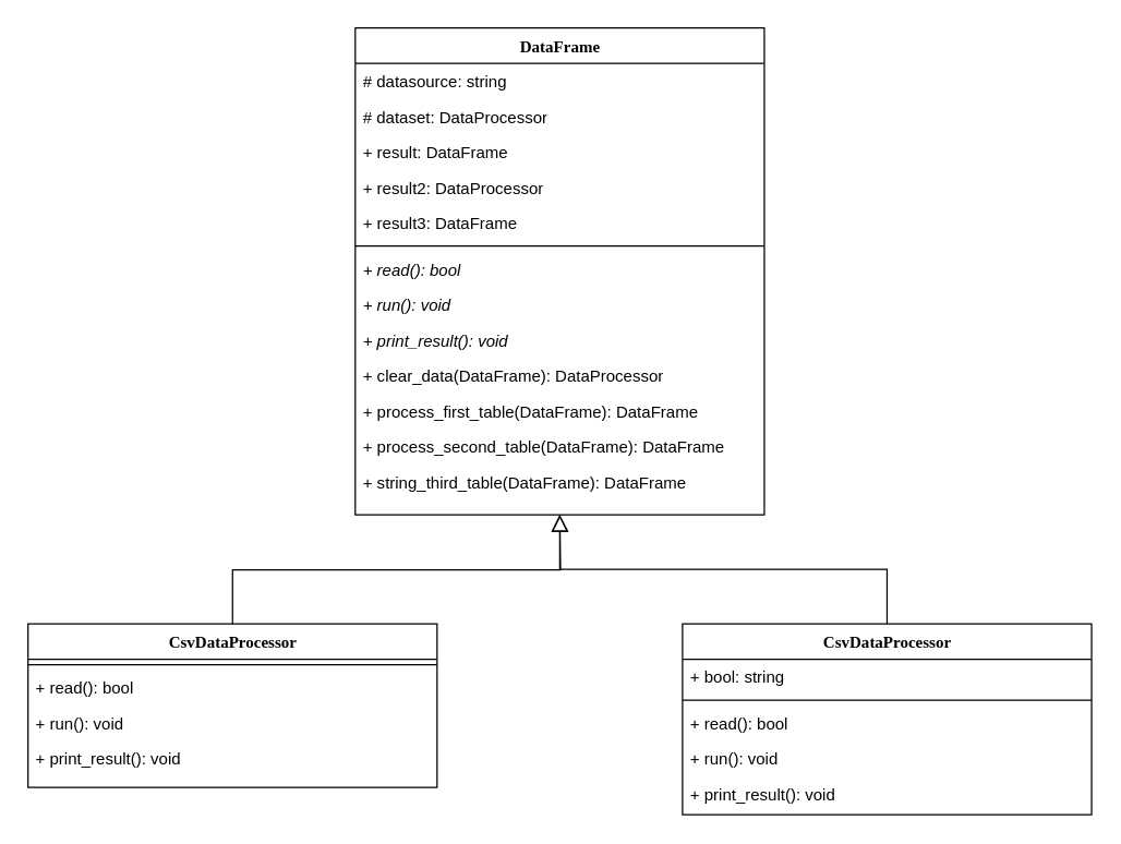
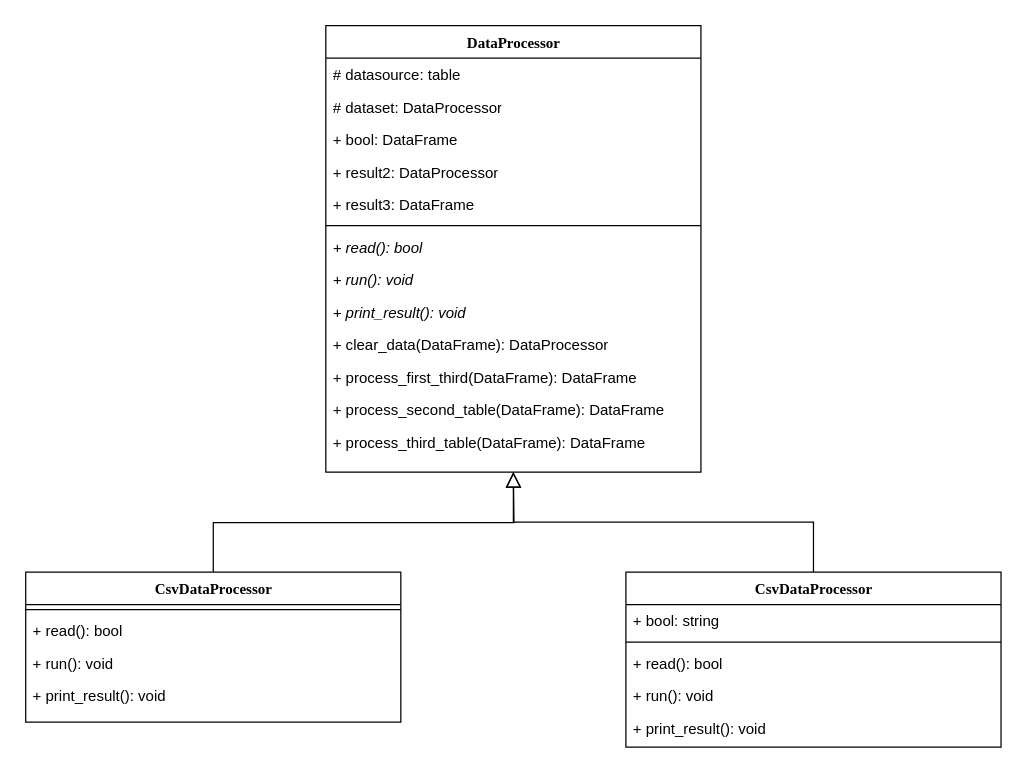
  <mxCell id="0" />
  <mxCell id="1" parent="0" />
- <mxCell id="2" value="DataFrame" style="swimlane;html=1;fontStyle=1;align=center;verticalAlign=top;childLayout=stackLayout;horizontal=1;startSize=26;horizontalStack=0;resizeParent=1;resizeLast=0;collapsible=1;marginBottom=0;swimlaneFillColor=#ffffff;rounded=0;shadow=0;comic=0;labelBackgroundColor=none;strokeWidth=1;fillColor=none;fontFamily=Verdana;fontSize=12" parent="1" vertex="1"><mxGeometry x="260" y="20" width="300" height="357" as="geometry" /></mxCell>
- <mxCell id="3" value="# datasource: string" style="text;html=1;strokeColor=none;fillColor=none;align=left;verticalAlign=top;spacingLeft=4;spacingRight=4;whiteSpace=wrap;overflow=hidden;rotatable=0;points=[[0,0.5],[1,0.5]];portConstraint=eastwest;" parent="2" vertex="1"><mxGeometry y="26" width="300" height="26" as="geometry" /></mxCell>
+ <mxCell id="2" value="DataProcessor" style="swimlane;html=1;fontStyle=1;align=center;verticalAlign=top;childLayout=stackLayout;horizontal=1;startSize=26;horizontalStack=0;resizeParent=1;resizeLast=0;collapsible=1;marginBottom=0;swimlaneFillColor=#ffffff;rounded=0;shadow=0;comic=0;labelBackgroundColor=none;strokeWidth=1;fillColor=none;fontFamily=Verdana;fontSize=12" parent="1" vertex="1"><mxGeometry x="260" y="20" width="300" height="357" as="geometry" /></mxCell>
+ <mxCell id="3" value="# datasource: table" style="text;html=1;strokeColor=none;fillColor=none;align=left;verticalAlign=top;spacingLeft=4;spacingRight=4;whiteSpace=wrap;overflow=hidden;rotatable=0;points=[[0,0.5],[1,0.5]];portConstraint=eastwest;" parent="2" vertex="1"><mxGeometry y="26" width="300" height="26" as="geometry" /></mxCell>
  <mxCell id="4" value="# dataset: DataProcessor" style="text;html=1;strokeColor=none;fillColor=none;align=left;verticalAlign=top;spacingLeft=4;spacingRight=4;whiteSpace=wrap;overflow=hidden;rotatable=0;points=[[0,0.5],[1,0.5]];portConstraint=eastwest;" parent="2" vertex="1"><mxGeometry y="52" width="300" height="26" as="geometry" /></mxCell>
- <mxCell id="5" value="+ result: DataFrame" style="text;html=1;strokeColor=none;fillColor=none;align=left;verticalAlign=top;spacingLeft=4;spacingRight=4;whiteSpace=wrap;overflow=hidden;rotatable=0;points=[[0,0.5],[1,0.5]];portConstraint=eastwest;" parent="2" vertex="1"><mxGeometry y="78" width="300" height="26" as="geometry" /></mxCell>
+ <mxCell id="5" value="+ bool: DataFrame" style="text;html=1;strokeColor=none;fillColor=none;align=left;verticalAlign=top;spacingLeft=4;spacingRight=4;whiteSpace=wrap;overflow=hidden;rotatable=0;points=[[0,0.5],[1,0.5]];portConstraint=eastwest;" parent="2" vertex="1"><mxGeometry y="78" width="300" height="26" as="geometry" /></mxCell>
  <mxCell id="6" value="+ result2: DataProcessor" style="text;html=1;strokeColor=none;fillColor=none;align=left;verticalAlign=top;spacingLeft=4;spacingRight=4;whiteSpace=wrap;overflow=hidden;rotatable=0;points=[[0,0.5],[1,0.5]];portConstraint=eastwest;" parent="2" vertex="1"><mxGeometry y="104" width="300" height="26" as="geometry" /></mxCell>
  <mxCell id="7" value="+ result3: DataFrame" style="text;html=1;strokeColor=none;fillColor=none;align=left;verticalAlign=top;spacingLeft=4;spacingRight=4;whiteSpace=wrap;overflow=hidden;rotatable=0;points=[[0,0.5],[1,0.5]];portConstraint=eastwest;" parent="2" vertex="1"><mxGeometry y="130" width="300" height="26" as="geometry" /></mxCell>
  <mxCell id="8" value="" style="line;html=1;strokeWidth=1;fillColor=none;align=left;verticalAlign=middle;spacingTop=-1;spacingLeft=3;spacingRight=3;rotatable=0;labelPosition=right;points=[];portConstraint=eastwest;" parent="2" vertex="1"><mxGeometry y="156" width="300" height="8" as="geometry" /></mxCell>
  <mxCell id="9" value="&lt;i&gt;+ read(): bool&lt;/i&gt;" style="text;html=1;strokeColor=none;fillColor=none;align=left;verticalAlign=top;spacingLeft=4;spacingRight=4;whiteSpace=wrap;overflow=hidden;rotatable=0;points=[[0,0.5],[1,0.5]];portConstraint=eastwest;" parent="2" vertex="1"><mxGeometry y="164" width="300" height="26" as="geometry" /></mxCell>
  <mxCell id="10" value="&lt;i&gt;+ run(): void&amp;nbsp;&amp;nbsp;&lt;/i&gt;" style="text;html=1;strokeColor=none;fillColor=none;align=left;verticalAlign=top;spacingLeft=4;spacingRight=4;whiteSpace=wrap;overflow=hidden;rotatable=0;points=[[0,0.5],[1,0.5]];portConstraint=eastwest;" parent="2" vertex="1"><mxGeometry y="190" width="300" height="26" as="geometry" /></mxCell>
  <mxCell id="11" value="&lt;i&gt;+ print_result(): void&amp;nbsp;&amp;nbsp;&lt;/i&gt;" style="text;html=1;strokeColor=none;fillColor=none;align=left;verticalAlign=top;spacingLeft=4;spacingRight=4;whiteSpace=wrap;overflow=hidden;rotatable=0;points=[[0,0.5],[1,0.5]];portConstraint=eastwest;" parent="2" vertex="1"><mxGeometry y="216" width="300" height="26" as="geometry" /></mxCell>
  <mxCell id="12" value="+ clear_data(DataFrame): DataProcessor" style="text;html=1;strokeColor=none;fillColor=none;align=left;verticalAlign=top;spacingLeft=4;spacingRight=4;whiteSpace=wrap;overflow=hidden;rotatable=0;points=[[0,0.5],[1,0.5]];portConstraint=eastwest;" vertex="1" parent="2"><mxGeometry y="242" width="300" height="26" as="geometry" /></mxCell>
- <mxCell id="13" value="+ process_first_table(DataFrame): DataFrame" style="text;html=1;strokeColor=none;fillColor=none;align=left;verticalAlign=top;spacingLeft=4;spacingRight=4;whiteSpace=wrap;overflow=hidden;rotatable=0;points=[[0,0.5],[1,0.5]];portConstraint=eastwest;" vertex="1" parent="2"><mxGeometry y="268" width="300" height="26" as="geometry" /></mxCell>
+ <mxCell id="13" value="+ process_first_third(DataFrame): DataFrame" style="text;html=1;strokeColor=none;fillColor=none;align=left;verticalAlign=top;spacingLeft=4;spacingRight=4;whiteSpace=wrap;overflow=hidden;rotatable=0;points=[[0,0.5],[1,0.5]];portConstraint=eastwest;" vertex="1" parent="2"><mxGeometry y="268" width="300" height="26" as="geometry" /></mxCell>
  <mxCell id="14" value="+ process_second_table(DataFrame): DataFrame" style="text;html=1;strokeColor=none;fillColor=none;align=left;verticalAlign=top;spacingLeft=4;spacingRight=4;whiteSpace=wrap;overflow=hidden;rotatable=0;points=[[0,0.5],[1,0.5]];portConstraint=eastwest;" vertex="1" parent="2"><mxGeometry y="294" width="300" height="26" as="geometry" /></mxCell>
- <mxCell id="15" value="+ string_third_table(DataFrame): DataFrame" style="text;html=1;strokeColor=none;fillColor=none;align=left;verticalAlign=top;spacingLeft=4;spacingRight=4;whiteSpace=wrap;overflow=hidden;rotatable=0;points=[[0,0.5],[1,0.5]];portConstraint=eastwest;" vertex="1" parent="2"><mxGeometry y="320" width="300" height="26" as="geometry" /></mxCell>
+ <mxCell id="15" value="+ process_third_table(DataFrame): DataFrame" style="text;html=1;strokeColor=none;fillColor=none;align=left;verticalAlign=top;spacingLeft=4;spacingRight=4;whiteSpace=wrap;overflow=hidden;rotatable=0;points=[[0,0.5],[1,0.5]];portConstraint=eastwest;" vertex="1" parent="2"><mxGeometry y="320" width="300" height="26" as="geometry" /></mxCell>
  <mxCell id="16" style="edgeStyle=orthogonalEdgeStyle;rounded=0;orthogonalLoop=1;jettySize=auto;html=1;entryX=0.5;entryY=1;entryDx=0;entryDy=0;endSize=10;endArrow=block;endFill=0;" edge="1" parent="1" source="17" target="2"><mxGeometry relative="1" as="geometry" /></mxCell>
  <mxCell id="17" value="CsvDataProcessor" style="swimlane;html=1;fontStyle=1;align=center;verticalAlign=top;childLayout=stackLayout;horizontal=1;startSize=26;horizontalStack=0;resizeParent=1;resizeLast=0;collapsible=1;marginBottom=0;swimlaneFillColor=#ffffff;rounded=0;shadow=0;comic=0;labelBackgroundColor=none;strokeWidth=1;fillColor=none;fontFamily=Verdana;fontSize=12" vertex="1" parent="1"><mxGeometry x="500" y="457" width="300" height="140" as="geometry" /></mxCell>
  <mxCell id="18" value="+ bool: string" style="text;html=1;strokeColor=none;fillColor=none;align=left;verticalAlign=top;spacingLeft=4;spacingRight=4;whiteSpace=wrap;overflow=hidden;rotatable=0;points=[[0,0.5],[1,0.5]];portConstraint=eastwest;" vertex="1" parent="17"><mxGeometry y="26" width="300" height="26" as="geometry" /></mxCell>
  <mxCell id="19" value="" style="line;html=1;strokeWidth=1;fillColor=none;align=left;verticalAlign=middle;spacingTop=-1;spacingLeft=3;spacingRight=3;rotatable=0;labelPosition=right;points=[];portConstraint=eastwest;" vertex="1" parent="17"><mxGeometry y="52" width="300" height="8" as="geometry" /></mxCell>
  <mxCell id="20" value="+ read(): bool" style="text;html=1;strokeColor=none;fillColor=none;align=left;verticalAlign=top;spacingLeft=4;spacingRight=4;whiteSpace=wrap;overflow=hidden;rotatable=0;points=[[0,0.5],[1,0.5]];portConstraint=eastwest;" vertex="1" parent="17"><mxGeometry y="60" width="300" height="26" as="geometry" /></mxCell>
  <mxCell id="21" value="+ run(): void&amp;nbsp;&amp;nbsp;" style="text;html=1;strokeColor=none;fillColor=none;align=left;verticalAlign=top;spacingLeft=4;spacingRight=4;whiteSpace=wrap;overflow=hidden;rotatable=0;points=[[0,0.5],[1,0.5]];portConstraint=eastwest;" vertex="1" parent="17"><mxGeometry y="86" width="300" height="26" as="geometry" /></mxCell>
  <mxCell id="22" value="+ print_result(): void&amp;nbsp;&amp;nbsp;" style="text;html=1;strokeColor=none;fillColor=none;align=left;verticalAlign=top;spacingLeft=4;spacingRight=4;whiteSpace=wrap;overflow=hidden;rotatable=0;points=[[0,0.5],[1,0.5]];portConstraint=eastwest;" vertex="1" parent="17"><mxGeometry y="112" width="300" height="26" as="geometry" /></mxCell>
  <mxCell id="23" style="edgeStyle=orthogonalEdgeStyle;rounded=0;orthogonalLoop=1;jettySize=auto;html=1;endArrow=block;endFill=0;endSize=10;exitX=0.5;exitY=0;exitDx=0;exitDy=0;" edge="1" parent="1" source="24"><mxGeometry relative="1" as="geometry"><mxPoint x="410" y="377" as="targetPoint" /></mxGeometry></mxCell>
  <mxCell id="24" value="CsvDataProcessor" style="swimlane;html=1;fontStyle=1;align=center;verticalAlign=top;childLayout=stackLayout;horizontal=1;startSize=26;horizontalStack=0;resizeParent=1;resizeLast=0;collapsible=1;marginBottom=0;swimlaneFillColor=#ffffff;rounded=0;shadow=0;comic=0;labelBackgroundColor=none;strokeWidth=1;fillColor=none;fontFamily=Verdana;fontSize=12" vertex="1" parent="1"><mxGeometry x="20" y="457" width="300" height="120" as="geometry" /></mxCell>
  <mxCell id="25" value="" style="line;html=1;strokeWidth=1;fillColor=none;align=left;verticalAlign=middle;spacingTop=-1;spacingLeft=3;spacingRight=3;rotatable=0;labelPosition=right;points=[];portConstraint=eastwest;" vertex="1" parent="24"><mxGeometry y="26" width="300" height="8" as="geometry" /></mxCell>
  <mxCell id="26" value="+ read(): bool" style="text;html=1;strokeColor=none;fillColor=none;align=left;verticalAlign=top;spacingLeft=4;spacingRight=4;whiteSpace=wrap;overflow=hidden;rotatable=0;points=[[0,0.5],[1,0.5]];portConstraint=eastwest;" vertex="1" parent="24"><mxGeometry y="34" width="300" height="26" as="geometry" /></mxCell>
  <mxCell id="27" value="+ run(): void&amp;nbsp;&amp;nbsp;" style="text;html=1;strokeColor=none;fillColor=none;align=left;verticalAlign=top;spacingLeft=4;spacingRight=4;whiteSpace=wrap;overflow=hidden;rotatable=0;points=[[0,0.5],[1,0.5]];portConstraint=eastwest;" vertex="1" parent="24"><mxGeometry y="60" width="300" height="26" as="geometry" /></mxCell>
  <mxCell id="28" value="+ print_result(): void&amp;nbsp;&amp;nbsp;" style="text;html=1;strokeColor=none;fillColor=none;align=left;verticalAlign=top;spacingLeft=4;spacingRight=4;whiteSpace=wrap;overflow=hidden;rotatable=0;points=[[0,0.5],[1,0.5]];portConstraint=eastwest;" vertex="1" parent="24"><mxGeometry y="86" width="300" height="26" as="geometry" /></mxCell>
